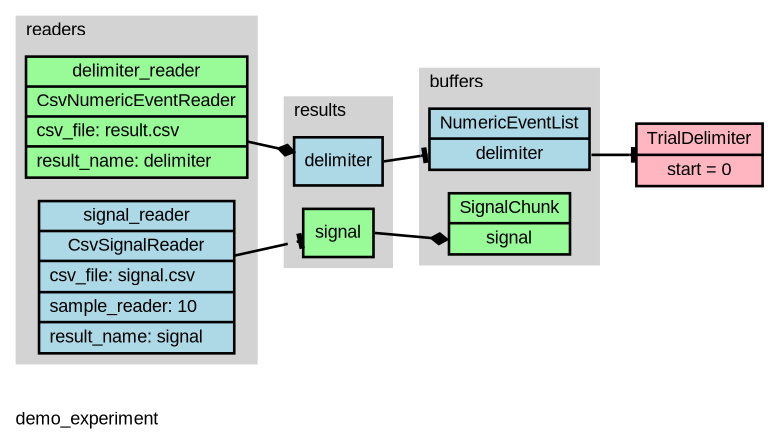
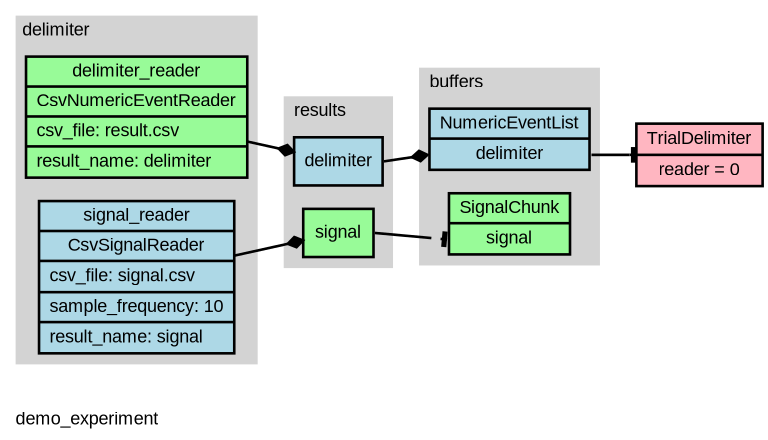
  digraph {
    fontname=Arial
    label=demo_experiment
    labeljust=l
    rankdir=LR
    splines=false
    node [fillcolor=lightblue fontname=Arial penwidth=2.0 shape=record style=filled]
    edge [arrowhead=diamond fontname=Arial penwidth=2.0 style=solid tailport="delimiter:e"]
    n1 [label="NumericEventList|<delimiter>delimiter"]
    n2 [fillcolor=palegreen label="SignalChunk|<signal>signal"]
    n3 [label="<delimiter>delimiter"]
    n4 [fillcolor=palegreen label="<signal>signal"]
    n5 [fillcolor=palegreen label="delimiter_reader|CsvNumericEventReader|csv_file: result.csv\l|result_name: delimiter\l"]
-   n6 [label="signal_reader|CsvSignalReader|csv_file: signal.csv\l|sample_reader: 10\l|result_name: signal\l"]
-   n7 [fillcolor=lightpink label="TrialDelimiter|start = 0"]
+   n6 [label="signal_reader|CsvSignalReader|csv_file: signal.csv\l|sample_frequency: 10\l|result_name: signal\l"]
+   n7 [fillcolor=lightpink label="TrialDelimiter|reader = 0"]
    subgraph cluster_1 {
      bgcolor=lightgray
      color=transparent
      label=buffers
      rank=same
      n1
      n2
    }
    subgraph cluster_2 {
      bgcolor=lightgray
      color=transparent
      label=enhancers
      rank=same
    }
    subgraph cluster_3 {
      bgcolor=lightgray
      color=transparent
      label=results
      rank=same
      n3
      n4
    }
    subgraph cluster_4 {
      bgcolor=lightgray
      color=transparent
-     label=readers
+     label=delimiter
      rank=same
      n5
      n6
    }
    n1 -> n7 [arrowhead=tee]
-   n3 -> n1 [arrowhead=tee headport="delimiter:w" style=bold]
-   n4 -> n2 [headport="signal:w" style=bold tailport="signal:e"]
+   n3 -> n1 [headport="delimiter:w" style=bold]
+   n4 -> n2 [arrowhead=tee headport="signal:w" style=bold tailport="signal:e"]
    n5 -> n3
-   n6 -> n4 [arrowhead=tee]
+   n6 -> n4
  }
